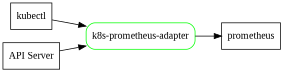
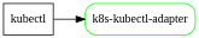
  digraph {
    fontname="Liberation Serif"
    rankdir=LR
    node [fontname="Liberation Serif" shape=box]
    edge [fontname="Liberation Serif"]
-   "k8s-prometheus-adapter" [color=green style=rounded]
-   prometheus
+   "k8s-prometheus-adapter" [color=green style=rounded label="k8s-kubectl-adapter"]
    kubectl
-   "API Server"
-   "k8s-prometheus-adapter" -> prometheus
    kubectl -> "k8s-prometheus-adapter"
-   "API Server" -> "k8s-prometheus-adapter"
  }
